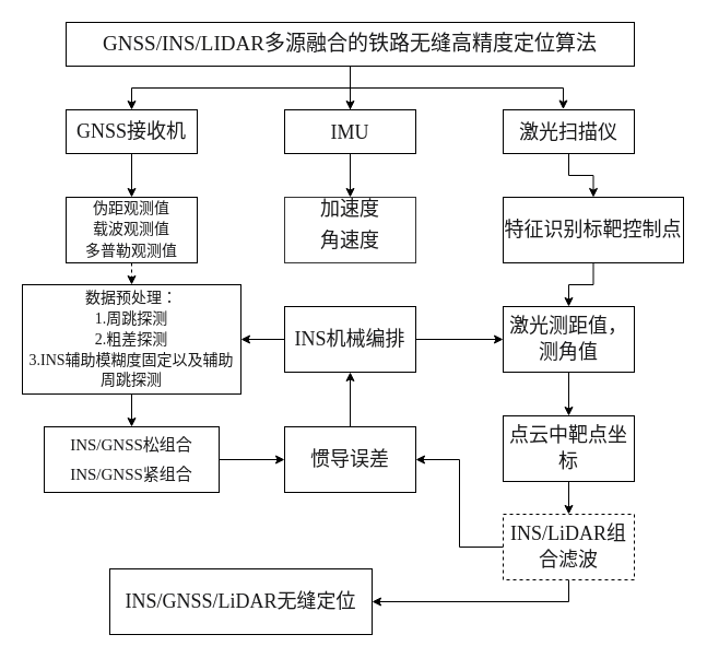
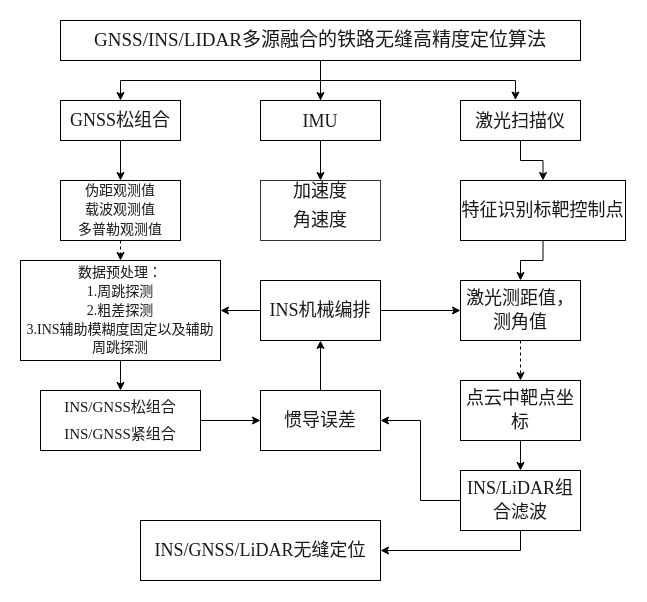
  <mxCell id="0" />
  <mxCell id="1" parent="0" />
  <mxCell id="2" style="edgeStyle=orthogonalEdgeStyle;rounded=0;orthogonalLoop=1;jettySize=auto;html=1;exitX=0.5;exitY=1;exitDx=0;exitDy=0;entryX=0.5;entryY=0;entryDx=0;entryDy=0;" parent="1" source="3" target="15" edge="1"><mxGeometry relative="1" as="geometry" /></mxCell>
- <mxCell id="3" value="&lt;div style=&quot;line-height: 1.3; font-family: FZHei-B01S; text-align: center; vertical-align: middle; color: rgb(25, 25, 26); font-size: 18px; font-style: normal; font-weight: normal;&quot;&gt;&lt;p&gt;&lt;span&gt;GNSS接收机&lt;/span&gt;&lt;/p&gt;&lt;/div&gt;" style="rounded=0;whiteSpace=wrap;html=1;" parent="1" vertex="1"><mxGeometry x="60" y="100" width="120" height="40" as="geometry" /></mxCell>
- <mxCell id="4" style="edgeStyle=orthogonalEdgeStyle;rounded=0;orthogonalLoop=1;jettySize=auto;html=1;exitX=0.5;exitY=1;exitDx=0;exitDy=0;" parent="1" source="5" target="24" edge="1"><mxGeometry relative="1" as="geometry" /></mxCell>
+ <mxCell id="3" value="&lt;div style=&quot;line-height: 1.3; font-family: FZHei-B01S; text-align: center; vertical-align: middle; color: rgb(25, 25, 26); font-size: 18px; font-style: normal; font-weight: normal;&quot;&gt;&lt;p&gt;&lt;span&gt;GNSS松组合&lt;/span&gt;&lt;/p&gt;&lt;/div&gt;" style="rounded=0;whiteSpace=wrap;html=1;" parent="1" vertex="1"><mxGeometry x="60" y="100" width="120" height="40" as="geometry" /></mxCell>
+ <mxCell id="4" style="edgeStyle=orthogonalEdgeStyle;rounded=0;orthogonalLoop=1;jettySize=auto;html=1;exitX=0.5;exitY=1;exitDx=0;exitDy=0;dashed=1;" parent="1" source="5" target="24" edge="1"><mxGeometry relative="1" as="geometry" /></mxCell>
  <mxCell id="5" value="&lt;div style=&quot;line-height: 1.3; font-family: FZHei-B01S; text-align: center; vertical-align: middle; color: rgb(25, 25, 26); font-size: 18px; font-style: normal; font-weight: normal;&quot;&gt;&lt;p&gt;&lt;span&gt;激光测距值，测角值&lt;/span&gt;&lt;/p&gt;&lt;/div&gt;" style="rounded=0;whiteSpace=wrap;html=1;" parent="1" vertex="1"><mxGeometry x="460" y="280" width="120" height="60" as="geometry" /></mxCell>
  <mxCell id="6" style="edgeStyle=orthogonalEdgeStyle;rounded=0;orthogonalLoop=1;jettySize=auto;html=1;exitX=1;exitY=0.5;exitDx=0;exitDy=0;" parent="1" source="8" target="5" edge="1"><mxGeometry relative="1" as="geometry" /></mxCell>
  <mxCell id="7" style="edgeStyle=orthogonalEdgeStyle;rounded=0;orthogonalLoop=1;jettySize=auto;html=1;exitX=0;exitY=0.5;exitDx=0;exitDy=0;entryX=1;entryY=0.5;entryDx=0;entryDy=0;" parent="1" source="8" target="10" edge="1"><mxGeometry relative="1" as="geometry" /></mxCell>
  <mxCell id="8" value="&lt;div style=&quot;line-height: 1.3; font-family: FZHei-B01S; text-align: center; vertical-align: middle; color: rgb(25, 25, 26); font-size: 18px; font-style: normal; font-weight: normal;&quot;&gt;&lt;p&gt;&lt;span&gt;INS机械编排&lt;/span&gt;&lt;/p&gt;&lt;/div&gt;" style="rounded=0;whiteSpace=wrap;html=1;" parent="1" vertex="1"><mxGeometry x="260" y="280" width="120" height="60" as="geometry" /></mxCell>
  <mxCell id="9" style="edgeStyle=orthogonalEdgeStyle;rounded=0;orthogonalLoop=1;jettySize=auto;html=1;exitX=0.5;exitY=1;exitDx=0;exitDy=0;entryX=0.5;entryY=0;entryDx=0;entryDy=0;" parent="1" source="10" target="28" edge="1"><mxGeometry relative="1" as="geometry" /></mxCell>
  <mxCell id="10" value="&lt;div style=&quot;line-height: 130%;&quot;&gt;&lt;span style=&quot;background-color: light-dark(#ffffff, var(--ge-dark-color, #121212)); color: light-dark(rgb(0, 0, 0), rgb(255, 255, 255)); font-family: Garamond; font-size: 14px; line-height: 130%;&quot;&gt;数据预处理：&lt;/span&gt;&lt;br&gt;&lt;/div&gt;&lt;font style=&quot;font-size: 14px; line-height: 130%;&quot;&gt;&lt;span style=&quot;background-color: light-dark(#ffffff, var(--ge-dark-color, #121212)); color: light-dark(rgb(0, 0, 0), rgb(255, 255, 255)); font-family: Garamond;&quot;&gt;1.周跳探测&lt;/span&gt;&lt;br&gt;&lt;span style=&quot;background-color: light-dark(#ffffff, var(--ge-dark-color, #121212)); color: light-dark(rgb(0, 0, 0), rgb(255, 255, 255)); font-family: Garamond;&quot;&gt;2.粗差探测&lt;/span&gt;&lt;br&gt;&lt;/font&gt;&lt;span style=&quot;background-color: light-dark(#ffffff, var(--ge-dark-color, #121212)); color: light-dark(rgb(0, 0, 0), rgb(255, 255, 255)); font-family: Garamond; line-height: 130%;&quot;&gt;&lt;font style=&quot;font-size: 14px; line-height: 130%;&quot;&gt;3.INS辅助模糊度固定以及辅助周跳探测&lt;/font&gt;&lt;/span&gt;&lt;font style=&quot;forced-color-adjust: none;&quot;&gt;&lt;br&gt;&lt;/font&gt;" style="rounded=0;whiteSpace=wrap;html=1;fontSize=11;textOpacity=90;" parent="1" vertex="1"><mxGeometry x="20" y="260" width="200" height="100" as="geometry" /></mxCell>
  <mxCell id="11" style="edgeStyle=orthogonalEdgeStyle;rounded=0;orthogonalLoop=1;jettySize=auto;html=1;exitX=0.5;exitY=1;exitDx=0;exitDy=0;" parent="1" source="12" target="5" edge="1"><mxGeometry relative="1" as="geometry" /></mxCell>
  <mxCell id="12" value="&lt;div style=&quot;font-family: FZHei-B01S; text-align: center; vertical-align: middle; color: rgb(25, 25, 26); font-style: normal; font-weight: normal; line-height: 100%;&quot;&gt;&lt;p&gt;&lt;font style=&quot;line-height: 130%; font-size: 18px;&quot;&gt;特征识别标靶控制点&lt;/font&gt;&lt;/p&gt;&lt;/div&gt;" style="rounded=0;whiteSpace=wrap;html=1;" parent="1" vertex="1"><mxGeometry x="460" y="180" width="165" height="60" as="geometry" /></mxCell>
  <mxCell id="13" value="&lt;div style=&quot;&quot;&gt;&lt;font style=&quot;font-size: 18px;&quot;&gt;&lt;span style=&quot;color: light-dark(rgb(25, 25, 26), rgb(216, 216, 217)); font-family: FZHei-B01S; background-color: transparent;&quot;&gt;加速度&lt;/span&gt;&lt;br&gt;&lt;/font&gt;&lt;/div&gt;&lt;div style=&quot;font-family: FZHei-B01S; vertical-align: middle; color: rgb(25, 25, 26); font-style: normal; font-weight: normal; line-height: 100%;&quot;&gt;&lt;p style=&quot;&quot;&gt;&lt;span style=&quot;color: light-dark(rgb(25, 25, 26), rgb(216, 216, 217)); background-color: transparent;&quot;&gt;&lt;font style=&quot;font-size: 18px;&quot;&gt;角速度&lt;/font&gt;&lt;/span&gt;&lt;/p&gt;&lt;/div&gt;" style="rounded=0;whiteSpace=wrap;html=1;opacity=80;align=center;" parent="1" vertex="1"><mxGeometry x="260" y="180" width="120" height="60" as="geometry" /></mxCell>
  <mxCell id="14" style="edgeStyle=orthogonalEdgeStyle;rounded=0;orthogonalLoop=1;jettySize=auto;html=1;exitX=0.5;exitY=1;exitDx=0;exitDy=0;entryX=0.5;entryY=0;entryDx=0;entryDy=0;dashed=1;" parent="1" source="15" target="10" edge="1"><mxGeometry relative="1" as="geometry" /></mxCell>
  <mxCell id="15" value="&lt;div style=&quot;font-family: FZHei-B01S; vertical-align: middle; color: rgb(25, 25, 26); line-height: 60%;&quot;&gt;&lt;p&gt;&lt;font style=&quot;line-height: 60%; font-size: 14px;&quot;&gt;伪距观测值&lt;/font&gt;&lt;/p&gt;&lt;p&gt;&lt;font style=&quot;line-height: 60%; font-size: 14px;&quot;&gt;载波观测值&lt;/font&gt;&lt;/p&gt;&lt;p&gt;&lt;font style=&quot;line-height: 60%; font-size: 14px;&quot;&gt;多普勒观测值&lt;/font&gt;&lt;/p&gt;&lt;/div&gt;" style="rounded=0;whiteSpace=wrap;html=1;fontSize=11;" parent="1" vertex="1"><mxGeometry x="60" y="180" width="120" height="60" as="geometry" /></mxCell>
  <mxCell id="16" style="edgeStyle=orthogonalEdgeStyle;rounded=0;orthogonalLoop=1;jettySize=auto;html=1;exitX=0.5;exitY=1;exitDx=0;exitDy=0;entryX=0.5;entryY=0;entryDx=0;entryDy=0;" parent="1" source="17" target="12" edge="1"><mxGeometry relative="1" as="geometry" /></mxCell>
  <mxCell id="17" value="&lt;div style=&quot;line-height: 1.3; font-family: FZHei-B01S; vertical-align: middle; color: rgb(25, 25, 26); font-size: 18px;&quot;&gt;&lt;p style=&quot;line-height: 100%;&quot;&gt;激光扫描仪&lt;/p&gt;&lt;/div&gt;" style="rounded=0;whiteSpace=wrap;html=1;" parent="1" vertex="1"><mxGeometry x="460" y="100" width="120" height="40" as="geometry" /></mxCell>
  <mxCell id="18" style="edgeStyle=orthogonalEdgeStyle;rounded=0;orthogonalLoop=1;jettySize=auto;html=1;exitX=0.5;exitY=1;exitDx=0;exitDy=0;entryX=0.5;entryY=0;entryDx=0;entryDy=0;" parent="1" source="21" target="34" edge="1"><mxGeometry relative="1" as="geometry"><Array as="points"><mxPoint x="310" y="130" /><mxPoint x="300" y="130" /></Array></mxGeometry></mxCell>
  <mxCell id="19" style="edgeStyle=orthogonalEdgeStyle;rounded=0;orthogonalLoop=1;jettySize=auto;html=1;entryX=0.458;entryY=-0.012;entryDx=0;entryDy=0;entryPerimeter=0;" parent="1" source="21" target="17" edge="1"><mxGeometry relative="1" as="geometry"><mxPoint x="320" y="60" as="sourcePoint" /><Array as="points" /></mxGeometry></mxCell>
  <mxCell id="20" style="edgeStyle=orthogonalEdgeStyle;rounded=0;orthogonalLoop=1;jettySize=auto;html=1;exitX=0.5;exitY=1;exitDx=0;exitDy=0;" parent="1" source="21" target="3" edge="1"><mxGeometry relative="1" as="geometry" /></mxCell>
  <mxCell id="21" value="&lt;div style=&quot;line-height: 1.3; font-family: FZHei-B01S; vertical-align: middle; color: rgb(25, 25, 26); font-style: normal; font-weight: normal;&quot;&gt;&lt;p&gt;&lt;span&gt;&lt;font style=&quot;font-size: 19px;&quot;&gt;GNSS/INS/LIDAR多源融合的铁路无缝高精度定位算法&lt;/font&gt;&lt;/span&gt;&lt;/p&gt;&lt;/div&gt;" style="rounded=0;whiteSpace=wrap;html=1;align=center;verticalAlign=middle;labelPosition=center;verticalLabelPosition=middle;" parent="1" vertex="1"><mxGeometry x="60" y="20" width="520" height="40" as="geometry" /></mxCell>
- <mxCell id="22" value="&lt;div style=&quot;line-height: 1.3; font-family: FZHei-B01S; text-align: center; vertical-align: middle; color: rgb(25, 25, 26); font-size: 18px; font-style: normal; font-weight: normal;&quot;&gt;&lt;p&gt;&lt;span&gt;INS/GNSS/LiDAR无缝定位&lt;/span&gt;&lt;/p&gt;&lt;/div&gt;" style="rounded=0;whiteSpace=wrap;html=1;" parent="1" vertex="1"><mxGeometry x="100" y="520" width="240" height="60" as="geometry" /></mxCell>
+ <mxCell id="22" value="&lt;div style=&quot;line-height: 1.3; font-family: FZHei-B01S; text-align: center; vertical-align: middle; color: rgb(25, 25, 26); font-size: 18px; font-style: normal; font-weight: normal;&quot;&gt;&lt;p&gt;&lt;span&gt;INS/GNSS/LiDAR无缝定位&lt;/span&gt;&lt;/p&gt;&lt;/div&gt;" style="rounded=0;whiteSpace=wrap;html=1;" parent="1" vertex="1"><mxGeometry x="140" y="520" width="240" height="60" as="geometry" /></mxCell>
  <mxCell id="23" style="edgeStyle=orthogonalEdgeStyle;rounded=0;orthogonalLoop=1;jettySize=auto;html=1;exitX=0.5;exitY=1;exitDx=0;exitDy=0;entryX=0.5;entryY=0;entryDx=0;entryDy=0;" parent="1" source="24" target="31" edge="1"><mxGeometry relative="1" as="geometry" /></mxCell>
  <mxCell id="24" value="&lt;div style=&quot;line-height: 1.3; font-family: FZHei-B01S; text-align: center; vertical-align: middle; color: rgb(25, 25, 26); font-size: 18px; font-style: normal; font-weight: normal;&quot;&gt;&lt;p&gt;&lt;span&gt;点云中靶点坐标&lt;/span&gt;&lt;/p&gt;&lt;/div&gt;" style="rounded=0;whiteSpace=wrap;html=1;" parent="1" vertex="1"><mxGeometry x="460" y="380" width="120" height="60" as="geometry" /></mxCell>
  <mxCell id="25" style="edgeStyle=orthogonalEdgeStyle;rounded=0;orthogonalLoop=1;jettySize=auto;html=1;exitX=0.5;exitY=0;exitDx=0;exitDy=0;" parent="1" source="26" target="8" edge="1"><mxGeometry relative="1" as="geometry" /></mxCell>
  <mxCell id="26" value="&lt;div style=&quot;line-height: 1.3; font-family: FZHei-B01S; text-align: center; vertical-align: middle; color: rgb(25, 25, 26); font-size: 18px; font-style: normal; font-weight: normal;&quot;&gt;&lt;p&gt;&lt;span&gt;惯导误差&lt;/span&gt;&lt;/p&gt;&lt;/div&gt;" style="rounded=0;whiteSpace=wrap;html=1;" parent="1" vertex="1"><mxGeometry x="260" y="390" width="120" height="60" as="geometry" /></mxCell>
  <mxCell id="27" style="edgeStyle=orthogonalEdgeStyle;rounded=0;orthogonalLoop=1;jettySize=auto;html=1;exitX=1;exitY=0.5;exitDx=0;exitDy=0;entryX=0;entryY=0.5;entryDx=0;entryDy=0;" parent="1" source="28" target="26" edge="1"><mxGeometry relative="1" as="geometry" /></mxCell>
  <mxCell id="28" value="&lt;div style=&quot;font-family: FZHei-B01S; text-align: center; vertical-align: middle; color: rgb(25, 25, 26); font-style: normal; font-weight: normal; line-height: 100%;&quot;&gt;&lt;p&gt;&lt;span&gt;&lt;font style=&quot;font-size: 15px; line-height: 100%;&quot;&gt;INS/GNSS松组合&lt;/font&gt;&lt;/span&gt;&lt;/p&gt;&lt;p&gt;&lt;span&gt;&lt;font style=&quot;font-size: 15px; line-height: 100%;&quot;&gt;INS/GNSS紧组合&lt;/font&gt;&lt;/span&gt;&lt;/p&gt;&lt;/div&gt;" style="rounded=0;whiteSpace=wrap;html=1;" parent="1" vertex="1"><mxGeometry x="40" y="390" width="160" height="60" as="geometry" /></mxCell>
  <mxCell id="29" style="edgeStyle=orthogonalEdgeStyle;rounded=0;orthogonalLoop=1;jettySize=auto;html=1;exitX=0;exitY=0.5;exitDx=0;exitDy=0;entryX=1;entryY=0.5;entryDx=0;entryDy=0;" parent="1" source="31" target="26" edge="1"><mxGeometry relative="1" as="geometry" /></mxCell>
  <mxCell id="30" style="edgeStyle=orthogonalEdgeStyle;rounded=0;orthogonalLoop=1;jettySize=auto;html=1;exitX=0.5;exitY=1;exitDx=0;exitDy=0;entryX=1;entryY=0.5;entryDx=0;entryDy=0;" parent="1" source="31" target="22" edge="1"><mxGeometry relative="1" as="geometry" /></mxCell>
- <mxCell id="31" value="&lt;div style=&quot;line-height: 1.3; font-family: FZHei-B01S; text-align: center; vertical-align: middle; color: rgb(25, 25, 26); font-size: 18px; font-style: normal; font-weight: normal;&quot;&gt;&lt;p&gt;&lt;span&gt;INS/LiDAR组合滤波&lt;/span&gt;&lt;/p&gt;&lt;/div&gt;" style="rounded=0;whiteSpace=wrap;html=1;dashed=1;" parent="1" vertex="1"><mxGeometry x="460" y="470" width="120" height="60" as="geometry" /></mxCell>
+ <mxCell id="31" value="&lt;div style=&quot;line-height: 1.3; font-family: FZHei-B01S; text-align: center; vertical-align: middle; color: rgb(25, 25, 26); font-size: 18px; font-style: normal; font-weight: normal;&quot;&gt;&lt;p&gt;&lt;span&gt;INS/LiDAR组合滤波&lt;/span&gt;&lt;/p&gt;&lt;/div&gt;" style="rounded=0;whiteSpace=wrap;html=1;" parent="1" vertex="1"><mxGeometry x="460" y="470" width="120" height="60" as="geometry" /></mxCell>
  <mxCell id="32" value="" style="edgeStyle=orthogonalEdgeStyle;rounded=0;orthogonalLoop=1;jettySize=auto;html=1;exitX=0.5;exitY=1;exitDx=0;exitDy=0;entryX=0.5;entryY=0;entryDx=0;entryDy=0;" parent="1" source="21" target="34" edge="1"><mxGeometry relative="1" as="geometry"><mxPoint x="300" y="60" as="sourcePoint" /><mxPoint x="540" y="180" as="targetPoint" /></mxGeometry></mxCell>
  <mxCell id="33" style="edgeStyle=orthogonalEdgeStyle;rounded=0;orthogonalLoop=1;jettySize=auto;html=1;exitX=0.5;exitY=1;exitDx=0;exitDy=0;entryX=0.5;entryY=0;entryDx=0;entryDy=0;" parent="1" source="34" target="13" edge="1"><mxGeometry relative="1" as="geometry" /></mxCell>
  <mxCell id="34" value="&lt;div style=&quot;line-height: 1.3; font-family: FZHei-B01S; vertical-align: middle; color: rgb(25, 25, 26); font-size: 18px;&quot;&gt;&lt;p style=&quot;line-height: 100%;&quot;&gt;IMU&lt;/p&gt;&lt;/div&gt;" style="rounded=0;whiteSpace=wrap;html=1;" parent="1" vertex="1"><mxGeometry x="260" y="100" width="120" height="40" as="geometry" /></mxCell>
